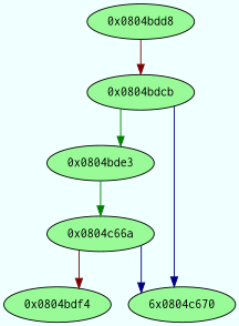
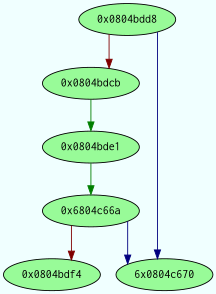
  digraph {
    bgcolor=azure
    fontname=Courier
    fontsize=8
    splines=ortho
    node [color=black fillcolor=palegreen fontname=Courier style=filled]
    edge [arrowhead=normal color="#007f00"]
    n1 [label="0x0804bdcb"]
-   n2 [label="0x0804bde3"]
-   n3 [label="0x0804c66a"]
+   n2 [label="0x0804bde1"]
+   n3 [label="0x6804c66a"]
    n4 [label="0x0804bdd8"]
    n5 [label="6x0804c670"]
    n6 [label="0x0804bdf4"]
    n1 -> n2
    n2 -> n3
    n3 -> n5 [color="#00007f"]
    n3 -> n6 [color="#7f0000"]
    n4 -> n1 [color="#7f0000"]
-   n1 -> n5 [color="#00007f"]
+   n4 -> n5 [color="#00007f"]
  }
